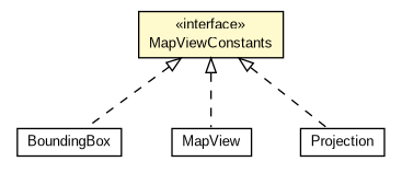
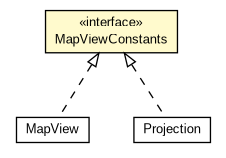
  digraph {
    nodesep=0.25
    ranksep=0.5
    node [fontcolor=black fontname=arial fontsize=10.0 shape=plaintext]
    edge [arrowtail=empty dir=back fontname=arial fontsize=10 headport=p labelfontname=arial labelfontsize=10 style=dashed tailport=p]
-   n1 [label=<<table title="org.osmdroid.util.BoundingBox" border="0" cellborder="1" cellspacing="0" cellpadding="2" port="p" href="../../../util/BoundingBox.html"> 		<tr><td><table border="0" cellspacing="0" cellpadding="1"> <tr><td align="center" balign="center"> BoundingBox </td></tr> 		</table></td></tr> 		</table>>]
    n2 [label=<<table title="org.osmdroid.views.MapView" border="0" cellborder="1" cellspacing="0" cellpadding="2" port="p" href="../../MapView.html"> 		<tr><td><table border="0" cellspacing="0" cellpadding="1"> <tr><td align="center" balign="center"> MapView </td></tr> 		</table></td></tr> 		</table>>]
    n3 [label=<<table title="org.osmdroid.views.Projection" border="0" cellborder="1" cellspacing="0" cellpadding="2" port="p" href="../../Projection.html"> 		<tr><td><table border="0" cellspacing="0" cellpadding="1"> <tr><td align="center" balign="center"> Projection </td></tr> 		</table></td></tr> 		</table>>]
    n4 [label=<<table title="org.osmdroid.views.util.constants.MapViewConstants" border="0" cellborder="1" cellspacing="0" cellpadding="2" port="p" bgcolor="lemonChiffon" href="./MapViewConstants.html"> 		<tr><td><table border="0" cellspacing="0" cellpadding="1"> <tr><td align="center" balign="center"> &#171;interface&#187; </td></tr> <tr><td align="center" balign="center"> MapViewConstants </td></tr> 		</table></td></tr> 		</table>>]
-   n4 -> n1
    n4 -> n2
    n4 -> n3
  }
